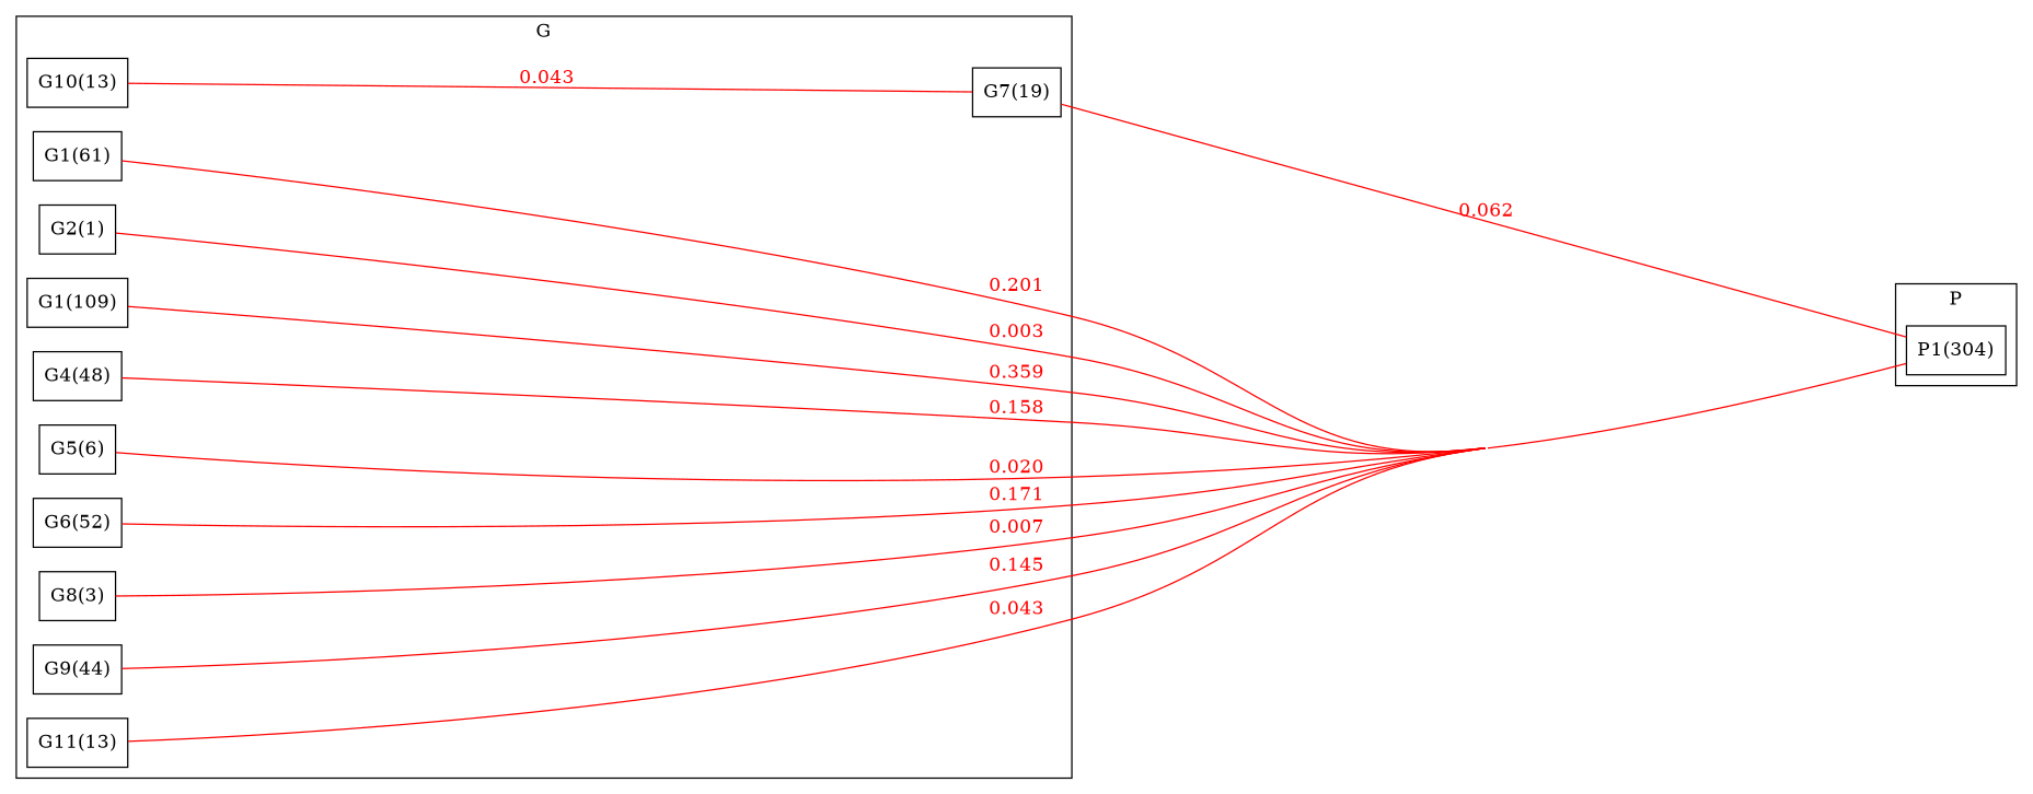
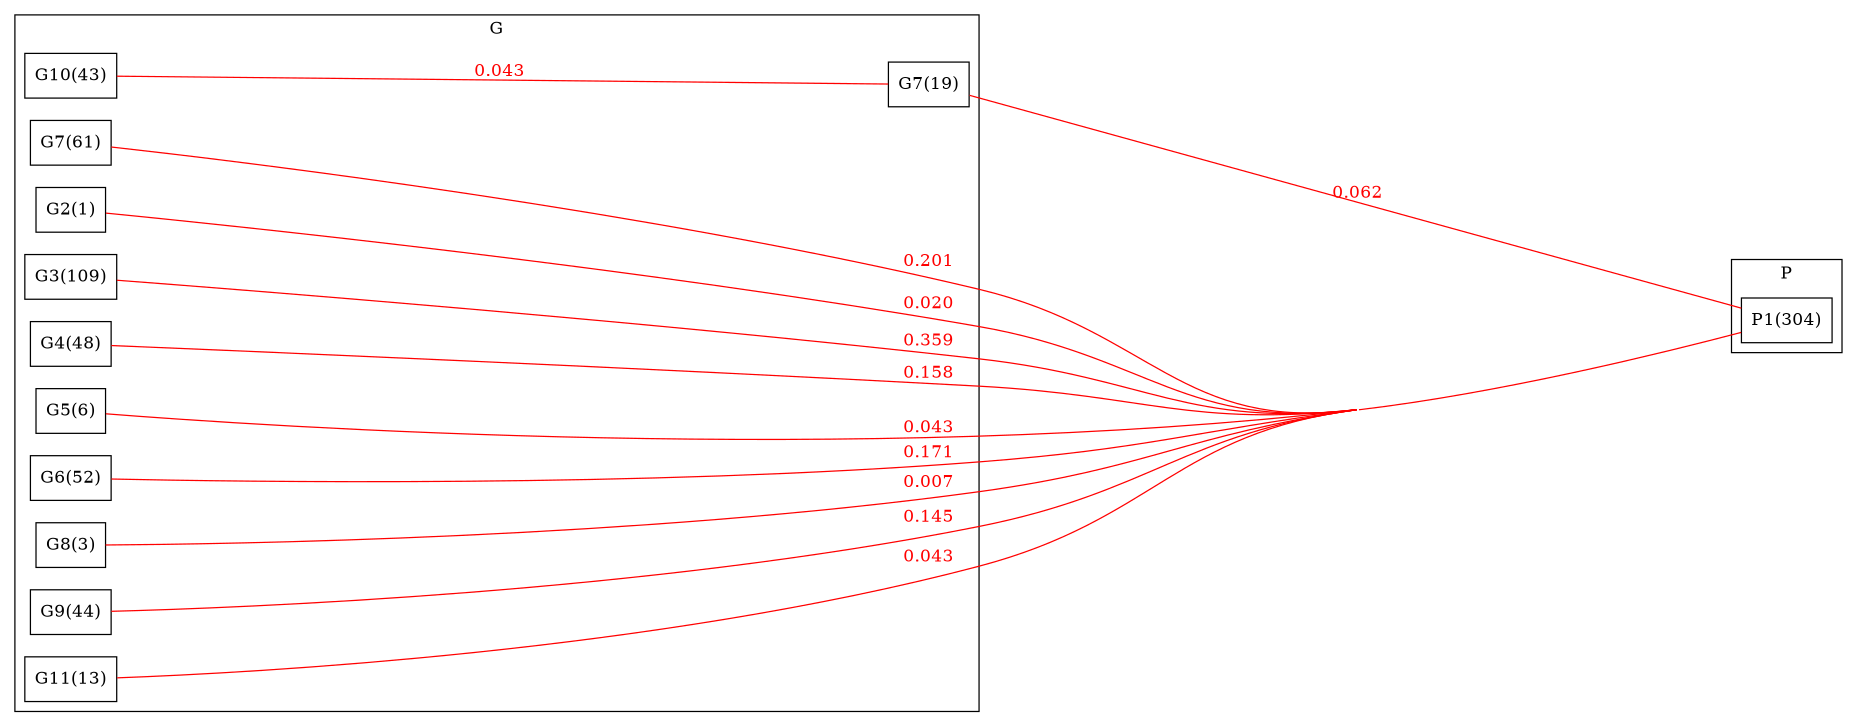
  strict graph {
    concentrate=true
    rankdir=LR
    ranksep="8 equally"
    splines=true
    node [shape=rectangle]
    edge [color=red fontcolor=red]
-   n1 [label="G1(61)"]
+   n1 [label="G7(61)"]
    n2 [label="G2(1)"]
-   n3 [label="G1(109)"]
+   n3 [label="G3(109)"]
    n4 [label="G4(48)"]
    n5 [label="G5(6)"]
    n6 [label="G6(52)"]
    n7 [label="G7(19)"]
    n8 [label="G8(3)"]
    n9 [label="G9(44)"]
-   n10 [label="G10(13)"]
+   n10 [label="G10(43)"]
    n11 [label="G11(13)"]
    n12 [label="P1(304)"]
    subgraph cluster_1 {
      color=black
      label=G
      rank=same
      n1
      n2
      n3
      n4
      n5
      n6
      n7
      n8
      n9
      n10
      n11
    }
    subgraph cluster_2 {
      color=black
      label=P
      rank=same
      n12
    }
    n1 -- n12 [label=0.201]
-   n2 -- n12 [label=0.003]
+   n2 -- n12 [label=0.020]
    n3 -- n12 [label=0.359]
    n4 -- n12 [label=0.158]
-   n5 -- n12 [label=0.020]
+   n5 -- n12 [label=0.043]
    n6 -- n12 [label=0.171]
    n7 -- n12 [label=0.062]
    n8 -- n12 [label=0.007]
    n9 -- n12 [label=0.145]
    n10 -- n7 [label=0.043]
    n11 -- n12 [label=0.043]
  }
